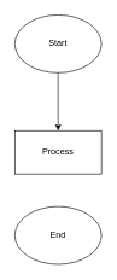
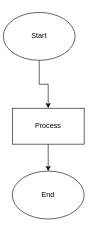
  <mxCell id="0" />
  <mxCell id="1" parent="0" />
  <mxCell id="2" style="edgeStyle=orthogonalEdgeStyle;rounded=0;orthogonalLoop=1;jettySize=auto;html=1;exitX=0.5;exitY=1;exitDx=0;exitDy=0;" edge="1" parent="1" source="3" target="5"><mxGeometry relative="1" as="geometry" /></mxCell>
- <mxCell id="3" value="Start" style="ellipse;whiteSpace=wrap;html=1;" vertex="1" parent="1"><mxGeometry x="20" y="20" width="120" height="80" as="geometry" /></mxCell>
+ <mxCell id="3" value="Start" style="ellipse;whiteSpace=wrap;html=1;" vertex="1" parent="1"><mxGeometry x="5" y="20" width="120" height="80" as="geometry" /></mxCell>
+ <mxCell id="4" value="" style="edgeStyle=orthogonalEdgeStyle;rounded=0;orthogonalLoop=1;jettySize=auto;html=1;" edge="1" parent="1" source="5" target="6"><mxGeometry relative="1" as="geometry" /></mxCell>
  <mxCell id="5" value="Process" style="rounded=0;whiteSpace=wrap;html=1;" vertex="1" parent="1"><mxGeometry x="20" y="180" width="120" height="60" as="geometry" /></mxCell>
  <mxCell id="6" value="End" style="ellipse;whiteSpace=wrap;html=1;rounded=0;" vertex="1" parent="1"><mxGeometry x="20" y="285" width="120" height="80" as="geometry" /></mxCell>
